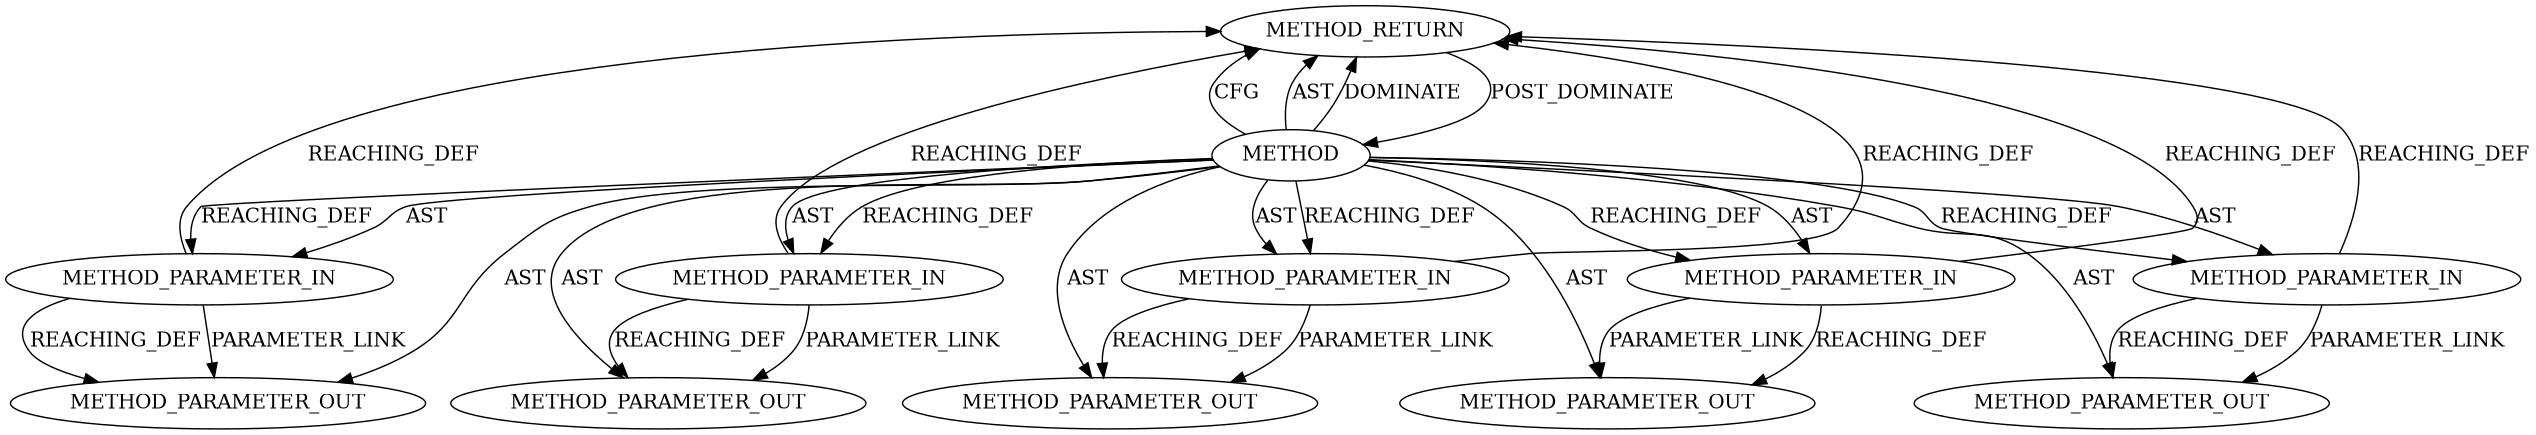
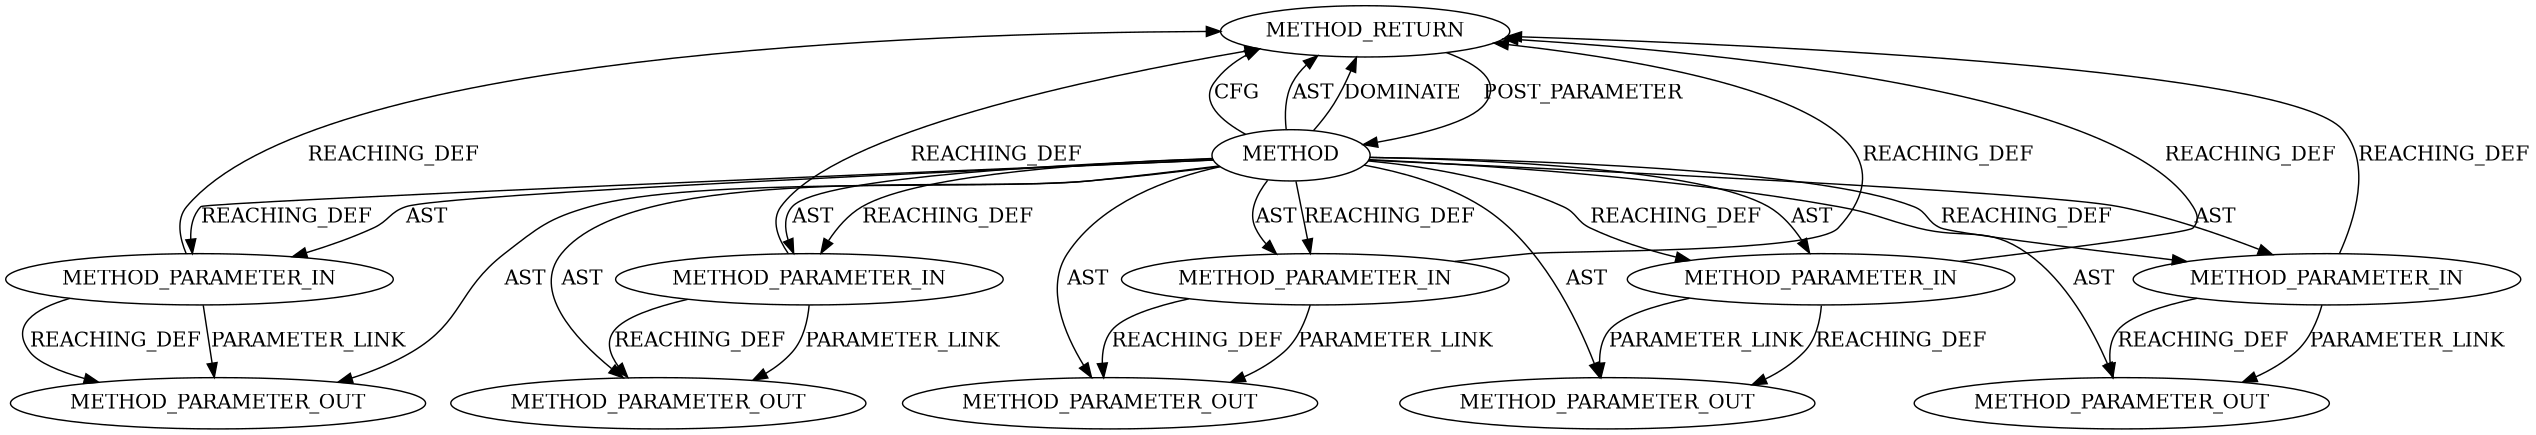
  digraph {
    node [CODE=p1 EVALUATION_STRATEGY=BY_VALUE ORDER=2 TYPE_FULL_NAME=ANY NAME=p1 IS_VARIADIC=false]
    n1 [CODE=RET label=METHOD_RETURN NAME="" IS_VARIADIC=""]
    n2 [AST_PARENT_FULL_NAME="<global>" AST_PARENT_TYPE=NAMESPACE_BLOCK CODE="<empty>" FILENAME="<empty>" FULL_NAME=csum_ipv6_magic IS_EXTERNAL=true NAME=csum_ipv6_magic ORDER=0 label=METHOD EVALUATION_STRATEGY="" TYPE_FULL_NAME="" IS_VARIADIC=""]
    n3 [INDEX=1 ORDER=1 label=METHOD_PARAMETER_OUT]
    n4 [CODE=p3 INDEX=3 NAME=p3 ORDER=3 label=METHOD_PARAMETER_OUT]
    n5 [CODE=p2 INDEX=2 NAME=p2 label=METHOD_PARAMETER_IN]
    n6 [CODE=p2 INDEX=2 NAME=p2 label=METHOD_PARAMETER_OUT]
    n7 [INDEX=1 ORDER=1 label=METHOD_PARAMETER_IN]
    n8 [CODE=p3 INDEX=3 NAME=p3 ORDER=3 label=METHOD_PARAMETER_IN]
    n9 [CODE=p5 INDEX=5 NAME=p5 ORDER=5 label=METHOD_PARAMETER_IN]
    n10 [CODE=p5 INDEX=5 NAME=p5 ORDER=5 label=METHOD_PARAMETER_OUT]
    n11 [CODE=p4 INDEX=4 NAME=p4 ORDER=4 label=METHOD_PARAMETER_IN]
    n12 [CODE=p4 INDEX=4 NAME=p4 ORDER=4 label=METHOD_PARAMETER_OUT]
-   n1 -> n2 [label=POST_DOMINATE]
+   n1 -> n2 [label=POST_PARAMETER]
    n2 -> n1 [label=CFG]
    n2 -> n1 [label=AST]
    n2 -> n1 [label=DOMINATE]
    n2 -> n3 [label=AST]
    n2 -> n4 [label=AST]
    n2 -> n5 [label=REACHING_DEF]
    n2 -> n5 [label=AST]
    n2 -> n6 [label=AST]
    n2 -> n7 [label=REACHING_DEF]
    n2 -> n7 [label=AST]
    n2 -> n8 [label=AST]
    n2 -> n8 [label=REACHING_DEF]
    n2 -> n9 [label=AST]
    n2 -> n9 [label=REACHING_DEF]
    n2 -> n10 [label=AST]
    n2 -> n11 [label=AST]
    n2 -> n11 [label=REACHING_DEF]
    n2 -> n12 [label=AST]
    n5 -> n1 [VARIABLE=p2 label=REACHING_DEF]
    n5 -> n6 [label=PARAMETER_LINK]
    n5 -> n6 [VARIABLE=p2 label=REACHING_DEF]
    n7 -> n1 [VARIABLE=p1 label=REACHING_DEF]
    n7 -> n3 [label=PARAMETER_LINK]
    n7 -> n3 [VARIABLE=p1 label=REACHING_DEF]
    n8 -> n1 [VARIABLE=p3 label=REACHING_DEF]
    n8 -> n4 [label=PARAMETER_LINK]
    n8 -> n4 [VARIABLE=p3 label=REACHING_DEF]
    n9 -> n1 [VARIABLE=p5 label=REACHING_DEF]
    n9 -> n10 [VARIABLE=p5 label=REACHING_DEF]
    n9 -> n10 [label=PARAMETER_LINK]
    n11 -> n1 [VARIABLE=p4 label=REACHING_DEF]
    n11 -> n12 [label=PARAMETER_LINK]
    n11 -> n12 [VARIABLE=p4 label=REACHING_DEF]
  }
